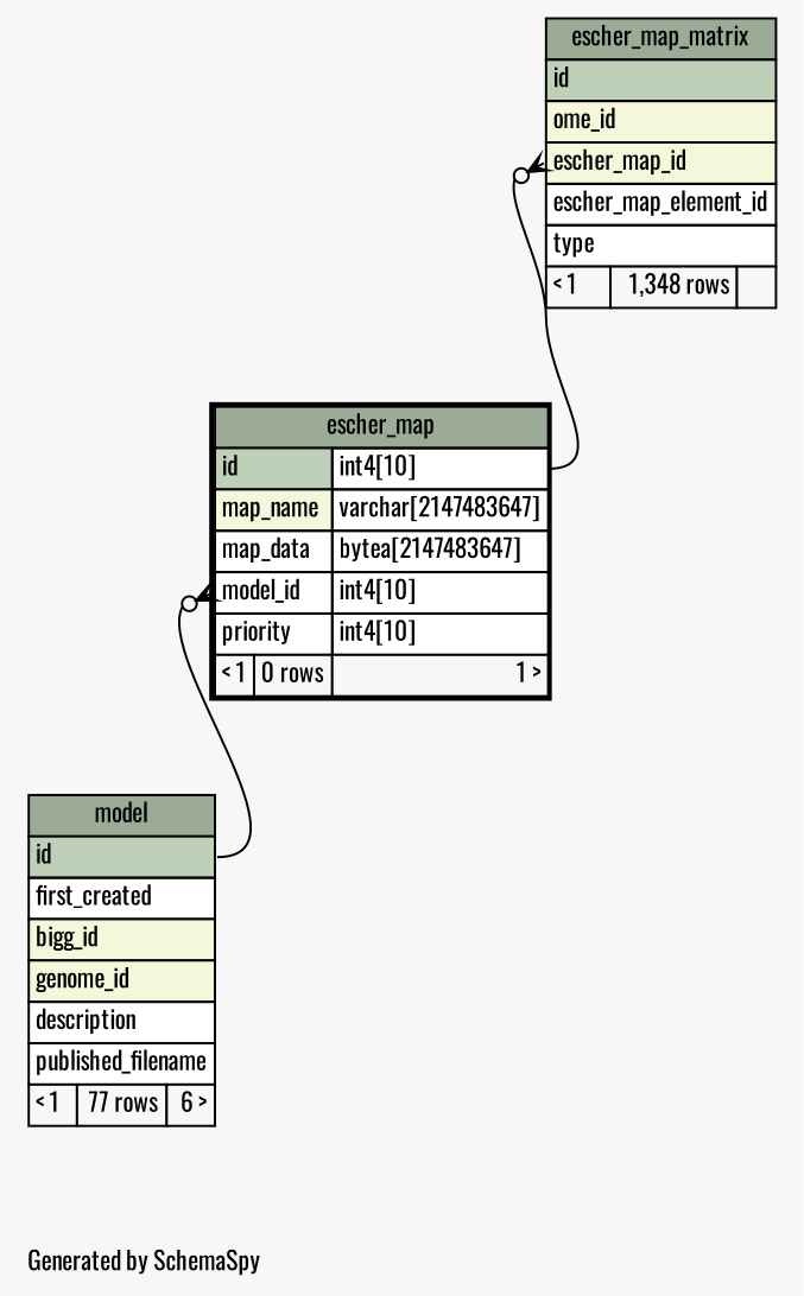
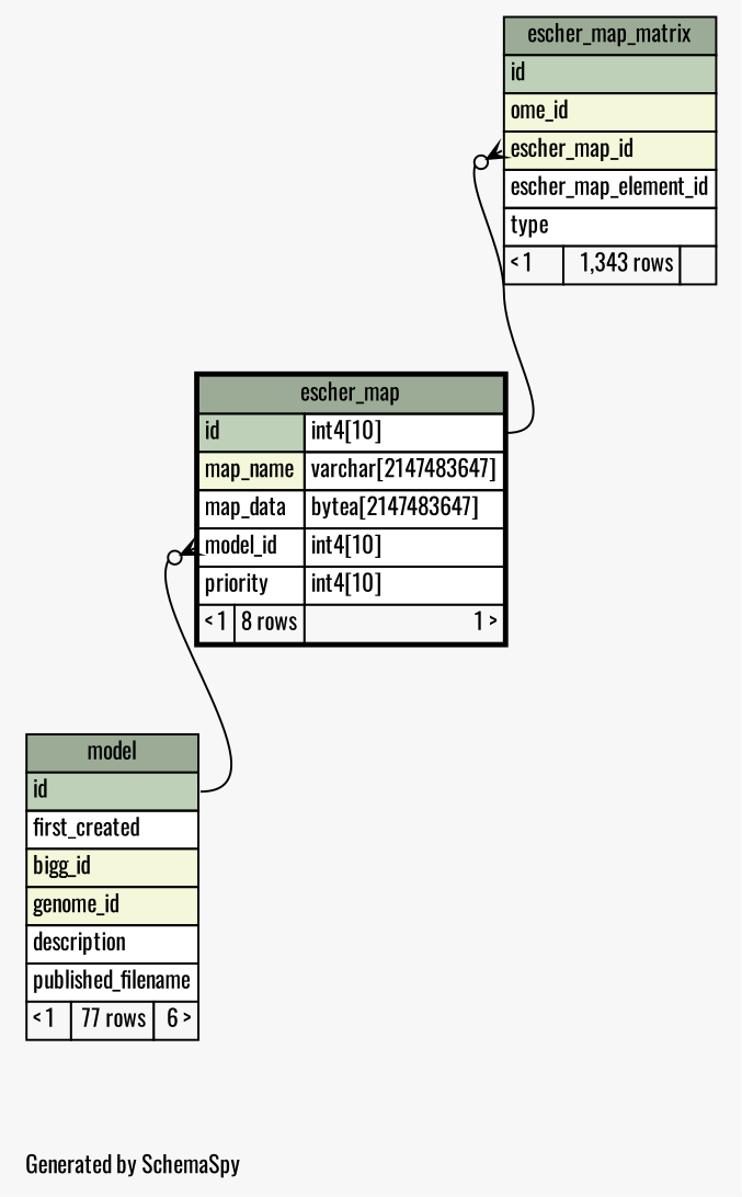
  digraph {
    bgcolor="#f7f7f7"
    fontname=Oswald
    fontsize=11
    label="\nGenerated by SchemaSpy"
    labeljust=l
    nodesep=0.18
    rankdir=TB
    ranksep=0.46
    node [fontname=Oswald fontsize=11 shape=plaintext]
    edge [arrowhead=none arrowsize=0.8 arrowtail=crowodot dir=back fontname=Oswald]
-   n1 [label=<     <TABLE BORDER="2" CELLBORDER="1" CELLSPACING="0" BGCOLOR="#ffffff">       <TR><TD COLSPAN="3" BGCOLOR="#9bab96" ALIGN="CENTER">escher_map</TD></TR>       <TR><TD PORT="id" COLSPAN="2" BGCOLOR="#bed1b8" ALIGN="LEFT">id</TD><TD PORT="id.type" ALIGN="LEFT">int4[10]</TD></TR>       <TR><TD PORT="map_name" COLSPAN="2" BGCOLOR="#f4f7da" ALIGN="LEFT">map_name</TD><TD PORT="map_name.type" ALIGN="LEFT">varchar[2147483647]</TD></TR>       <TR><TD PORT="map_data" COLSPAN="2" ALIGN="LEFT">map_data</TD><TD PORT="map_data.type" ALIGN="LEFT">bytea[2147483647]</TD></TR>       <TR><TD PORT="model_id" COLSPAN="2" ALIGN="LEFT">model_id</TD><TD PORT="model_id.type" ALIGN="LEFT">int4[10]</TD></TR>       <TR><TD PORT="priority" COLSPAN="2" ALIGN="LEFT">priority</TD><TD PORT="priority.type" ALIGN="LEFT">int4[10]</TD></TR>       <TR><TD ALIGN="LEFT" BGCOLOR="#f7f7f7">&lt; 1</TD><TD ALIGN="RIGHT" BGCOLOR="#f7f7f7">0 rows</TD><TD ALIGN="RIGHT" BGCOLOR="#f7f7f7">1 &gt;</TD></TR>     </TABLE>>]
+   n1 [label=<     <TABLE BORDER="2" CELLBORDER="1" CELLSPACING="0" BGCOLOR="#ffffff">       <TR><TD COLSPAN="3" BGCOLOR="#9bab96" ALIGN="CENTER">escher_map</TD></TR>       <TR><TD PORT="id" COLSPAN="2" BGCOLOR="#bed1b8" ALIGN="LEFT">id</TD><TD PORT="id.type" ALIGN="LEFT">int4[10]</TD></TR>       <TR><TD PORT="map_name" COLSPAN="2" BGCOLOR="#f4f7da" ALIGN="LEFT">map_name</TD><TD PORT="map_name.type" ALIGN="LEFT">varchar[2147483647]</TD></TR>       <TR><TD PORT="map_data" COLSPAN="2" ALIGN="LEFT">map_data</TD><TD PORT="map_data.type" ALIGN="LEFT">bytea[2147483647]</TD></TR>       <TR><TD PORT="model_id" COLSPAN="2" ALIGN="LEFT">model_id</TD><TD PORT="model_id.type" ALIGN="LEFT">int4[10]</TD></TR>       <TR><TD PORT="priority" COLSPAN="2" ALIGN="LEFT">priority</TD><TD PORT="priority.type" ALIGN="LEFT">int4[10]</TD></TR>       <TR><TD ALIGN="LEFT" BGCOLOR="#f7f7f7">&lt; 1</TD><TD ALIGN="RIGHT" BGCOLOR="#f7f7f7">8 rows</TD><TD ALIGN="RIGHT" BGCOLOR="#f7f7f7">1 &gt;</TD></TR>     </TABLE>>]
    n2 [label=<     <TABLE BORDER="0" CELLBORDER="1" CELLSPACING="0" BGCOLOR="#ffffff">       <TR><TD COLSPAN="3" BGCOLOR="#9bab96" ALIGN="CENTER">model</TD></TR>       <TR><TD PORT="id" COLSPAN="3" BGCOLOR="#bed1b8" ALIGN="LEFT">id</TD></TR>       <TR><TD PORT="first_created" COLSPAN="3" ALIGN="LEFT">first_created</TD></TR>       <TR><TD PORT="bigg_id" COLSPAN="3" BGCOLOR="#f4f7da" ALIGN="LEFT">bigg_id</TD></TR>       <TR><TD PORT="genome_id" COLSPAN="3" BGCOLOR="#f4f7da" ALIGN="LEFT">genome_id</TD></TR>       <TR><TD PORT="description" COLSPAN="3" ALIGN="LEFT">description</TD></TR>       <TR><TD PORT="published_filename" COLSPAN="3" ALIGN="LEFT">published_filename</TD></TR>       <TR><TD ALIGN="LEFT" BGCOLOR="#f7f7f7">&lt; 1</TD><TD ALIGN="RIGHT" BGCOLOR="#f7f7f7">77 rows</TD><TD ALIGN="RIGHT" BGCOLOR="#f7f7f7">6 &gt;</TD></TR>     </TABLE>>]
-   n3 [label=<     <TABLE BORDER="0" CELLBORDER="1" CELLSPACING="0" BGCOLOR="#ffffff">       <TR><TD COLSPAN="3" BGCOLOR="#9bab96" ALIGN="CENTER">escher_map_matrix</TD></TR>       <TR><TD PORT="id" COLSPAN="3" BGCOLOR="#bed1b8" ALIGN="LEFT">id</TD></TR>       <TR><TD PORT="ome_id" COLSPAN="3" BGCOLOR="#f4f7da" ALIGN="LEFT">ome_id</TD></TR>       <TR><TD PORT="escher_map_id" COLSPAN="3" BGCOLOR="#f4f7da" ALIGN="LEFT">escher_map_id</TD></TR>       <TR><TD PORT="escher_map_element_id" COLSPAN="3" ALIGN="LEFT">escher_map_element_id</TD></TR>       <TR><TD PORT="type" COLSPAN="3" ALIGN="LEFT">type</TD></TR>       <TR><TD ALIGN="LEFT" BGCOLOR="#f7f7f7">&lt; 1</TD><TD ALIGN="RIGHT" BGCOLOR="#f7f7f7">1,348 rows</TD><TD ALIGN="RIGHT" BGCOLOR="#f7f7f7">  </TD></TR>     </TABLE>>]
+   n3 [label=<     <TABLE BORDER="0" CELLBORDER="1" CELLSPACING="0" BGCOLOR="#ffffff">       <TR><TD COLSPAN="3" BGCOLOR="#9bab96" ALIGN="CENTER">escher_map_matrix</TD></TR>       <TR><TD PORT="id" COLSPAN="3" BGCOLOR="#bed1b8" ALIGN="LEFT">id</TD></TR>       <TR><TD PORT="ome_id" COLSPAN="3" BGCOLOR="#f4f7da" ALIGN="LEFT">ome_id</TD></TR>       <TR><TD PORT="escher_map_id" COLSPAN="3" BGCOLOR="#f4f7da" ALIGN="LEFT">escher_map_id</TD></TR>       <TR><TD PORT="escher_map_element_id" COLSPAN="3" ALIGN="LEFT">escher_map_element_id</TD></TR>       <TR><TD PORT="type" COLSPAN="3" ALIGN="LEFT">type</TD></TR>       <TR><TD ALIGN="LEFT" BGCOLOR="#f7f7f7">&lt; 1</TD><TD ALIGN="RIGHT" BGCOLOR="#f7f7f7">1,343 rows</TD><TD ALIGN="RIGHT" BGCOLOR="#f7f7f7">  </TD></TR>     </TABLE>>]
    n1 -> n2 [headport="id:e" tailport="model_id:w"]
    n3 -> n1 [headport="id.type:e" tailport="escher_map_id:w"]
  }
